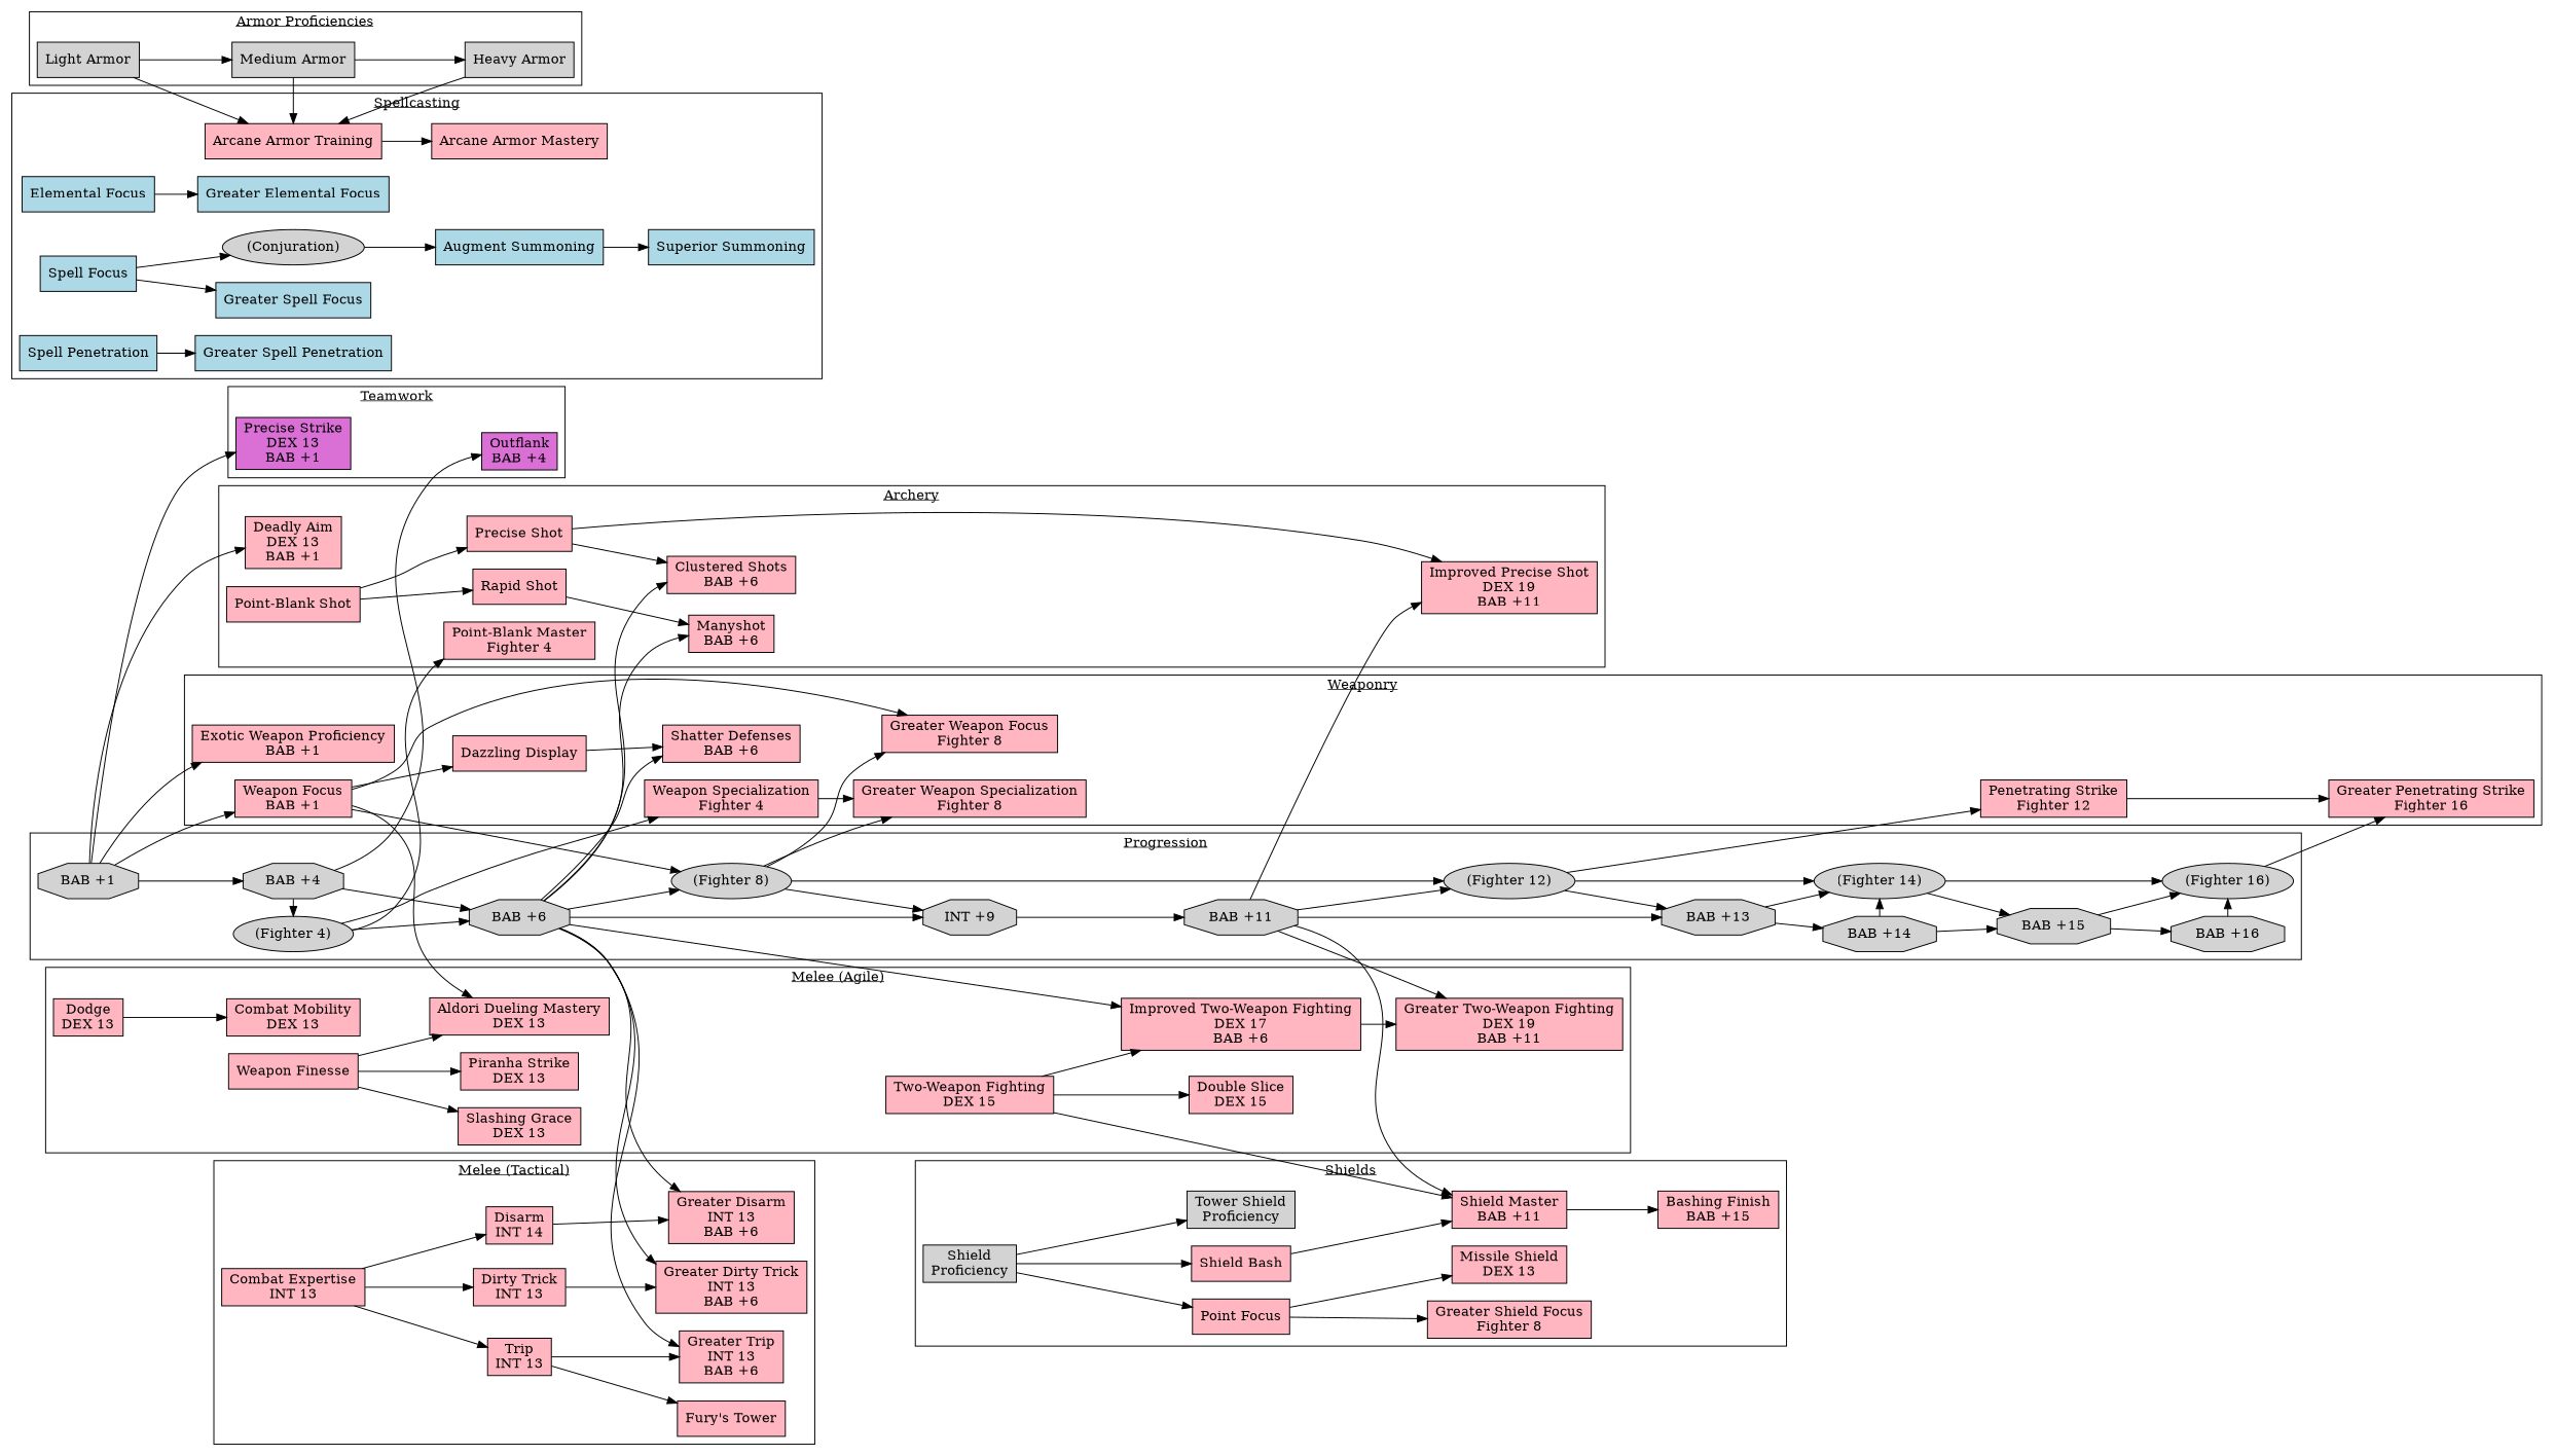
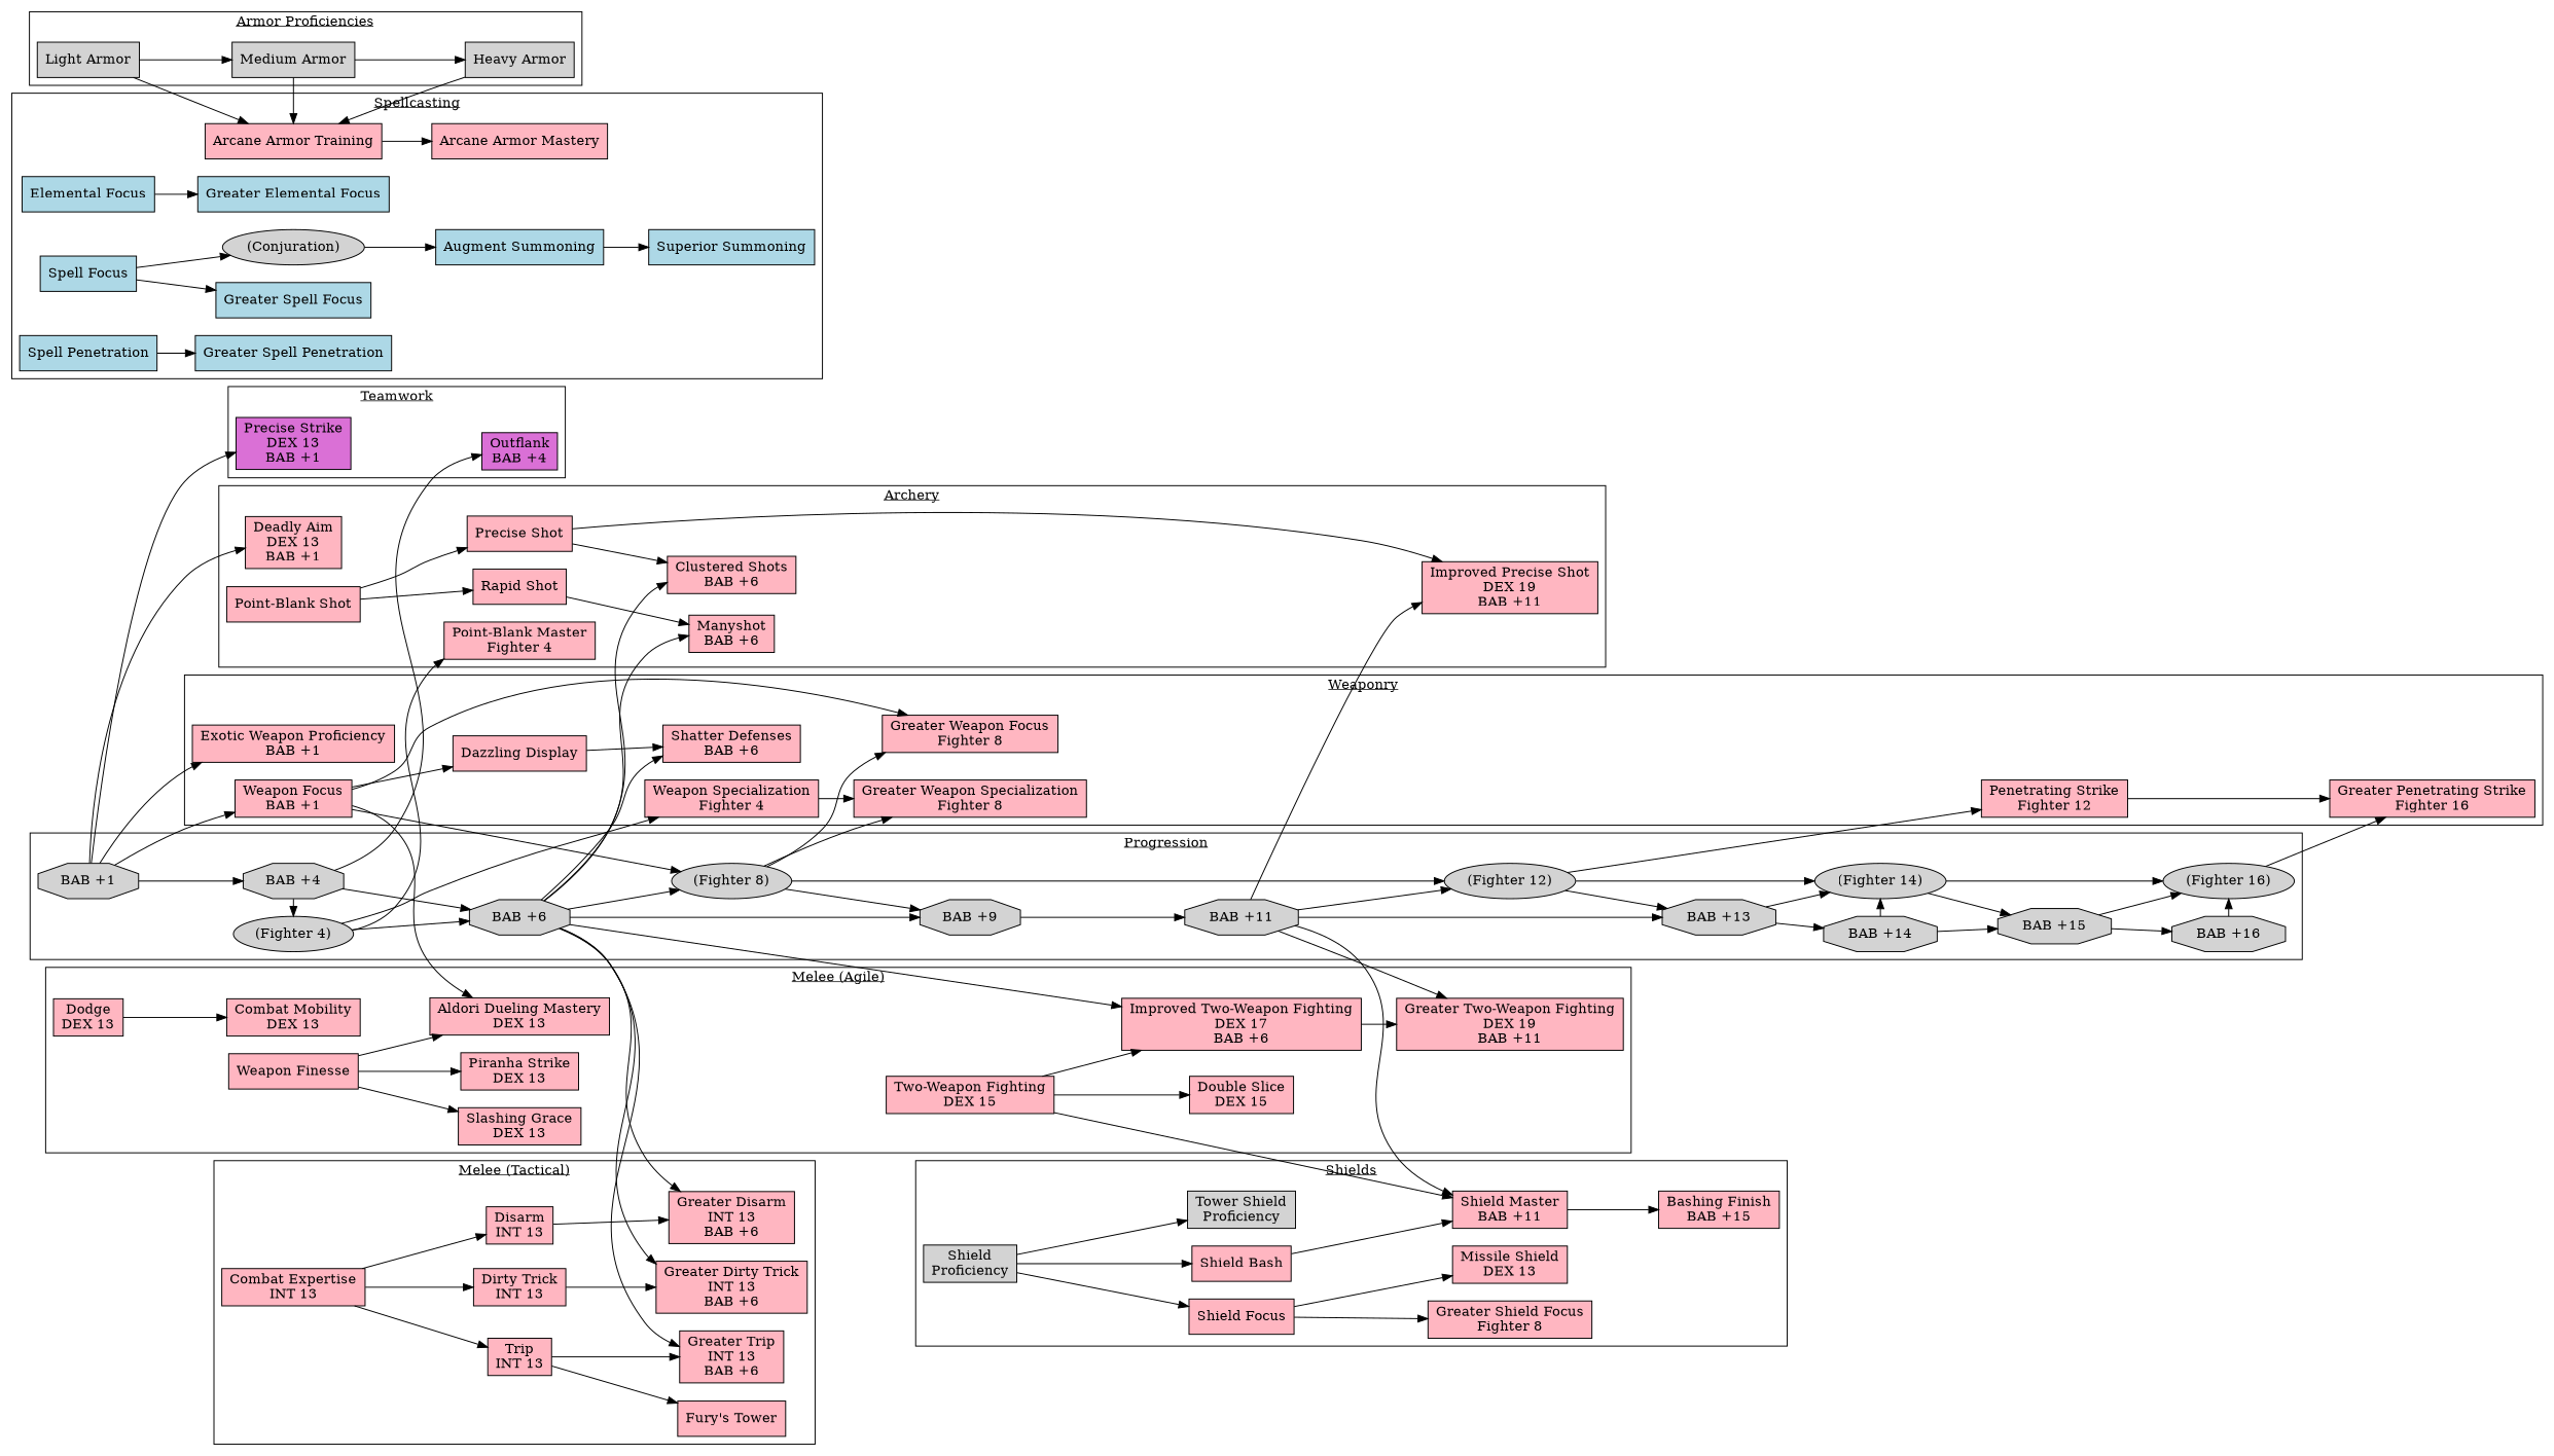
  digraph {
    newrank=true
    rankdir=LR
    node [color=black fillcolor=lightpink shape=rectangle style=filled]
    "Fighter 4" [fillcolor=lightgrey label=<(\N)> shape=oval]
    "Fighter 8" [fillcolor=lightgrey label=<(\N)> shape=oval]
    "BAB +6" [fillcolor=lightgrey shape=octagon]
    "Fighter 12" [fillcolor=lightgrey label=<(\N)> shape=oval]
-   "BAB +9" [fillcolor=lightgrey shape=octagon label="INT +9"]
+   "BAB +9" [fillcolor=lightgrey shape=octagon]
    "Fighter 14" [fillcolor=lightgrey label=<(\N)> shape=oval]
    "BAB +13" [fillcolor=lightgrey shape=octagon]
    "Fighter 16" [fillcolor=lightgrey label=<(\N)> shape=oval]
    "BAB +15" [fillcolor=lightgrey shape=octagon]
    "BAB +1" [fillcolor=lightgrey shape=octagon]
    "BAB +4" [fillcolor=lightgrey shape=octagon]
    "BAB +11" [fillcolor=lightgrey shape=octagon]
    "BAB +14" [fillcolor=lightgrey shape=octagon]
    "BAB +16" [fillcolor=lightgrey shape=octagon]
    "Light Armor" [fillcolor=lightgrey]
    "Medium Armor" [fillcolor=lightgrey]
    "Heavy Armor" [fillcolor=lightgrey]
    "Precise Strike" [fillcolor=orchid label=<\N<BR/>DEX 13<BR/>BAB +1>]
    Outflank [fillcolor=orchid label=<\N<BR/>BAB +4>]
    "Arcane Armor Training"
    "Elemental Focus" [fillcolor=lightblue]
    "Greater Elemental Focus" [fillcolor=lightblue]
    "Spell Focus" [fillcolor=lightblue]
    "Greater Spell Focus" [fillcolor=lightblue]
    "(Conjuration)" [fillcolor=lightgrey shape=oval]
    "Spell Penetration" [fillcolor=lightblue]
    "Greater Spell Penetration" [fillcolor=lightblue]
    "Augment Summoning" [fillcolor=lightblue]
    "Superior Summoning" [fillcolor=lightblue]
    "Arcane Armor Mastery"
    "Weapon Specialization" [label=<\N<BR/>Fighter 4>]
    "Greater Weapon Focus" [label=<\N<BR/>Fighter 8>]
    "Greater Weapon Specialization" [label=<\N<BR/>Fighter 8>]
    "Penetrating Strike" [label=<\N<BR/>Fighter 12>]
    "Greater Penetrating Strike" [label=<\N<BR/>Fighter 16>]
    "Exotic Weapon Proficiency" [label=<\N<BR/>BAB +1>]
    "Weapon Focus" [label=<\N<BR/>BAB +1>]
    "Shatter Defenses" [label=<\N<BR/>BAB +6>]
    "Dazzling Display"
    "Point-Blank Master" [label=<\N<BR/>Fighter 4>]
    "Deadly Aim" [label=<\N<BR/>DEX 13<BR/>BAB +1>]
    "Clustered Shots" [label=<\N<BR/>BAB +6>]
    Manyshot [label=<\N<BR/>BAB +6>]
    "Improved Precise Shot" [label=<\N<BR/>DEX 19<BR/>BAB +11>]
    "Point-Blank Shot"
    "Precise Shot"
    "Rapid Shot"
    "Greater Dirty Trick" [label=<\N<BR/>INT 13<BR/>BAB +6>]
    "Greater Disarm" [label=<\N<BR/>INT 13<BR/>BAB +6>]
    "Greater Trip" [label=<\N<BR/>INT 13<BR/>BAB +6>]
    "Combat Expertise" [label=<\N<BR/>INT 13>]
    "Dirty Trick" [label=<\N<BR/>INT 13>]
-   Disarm [label=<\N<BR/>INT 14>]
+   Disarm [label=<\N<BR/>INT 13>]
    Trip [label=<\N<BR/>INT 13>]
    n55 [label="Fury's Tower"]
    "Improved Two-Weapon Fighting" [label=<\N<BR/>DEX 17<BR/>BAB +6>]
    "Greater Two-Weapon Fighting" [label=<\N<BR/>DEX 19<BR/>BAB +11>]
    "Aldori Dueling Mastery" [label=<\N<BR/>DEX 13>]
    Dodge [label=<\N<BR/>DEX 13>]
    "Combat Mobility" [label=<\N<BR/>DEX 13>]
    "Weapon Finesse"
    "Slashing Grace" [label=<\N<BR/>DEX 13>]
    "Piranha Strike" [label=<\N<BR/>DEX 13>]
    "Two-Weapon Fighting" [label=<\N<BR/>DEX 15>]
    "Double Slice" [label=<\N<BR/>DEX 15>]
    "Shield Master" [label=<\N<BR/>BAB +11>]
    n67 [fillcolor=lightgrey label=<Shield<BR/>Proficiency>]
    n68 [fillcolor=lightgrey label=<Tower Shield<BR/>Proficiency>]
-   "Shield Focus" [label="Point Focus"]
+   "Shield Focus"
    "Shield Bash"
    "Greater Shield Focus" [label=<\N<BR/>Fighter 8>]
    "Missile Shield" [label=<\N<BR/>DEX 13>]
    "Bashing Finish" [label=<\N<BR/>BAB +15>]
    subgraph cluster_1 {
      label=<<U>Progression</U>>
      "Fighter 4"
      "Fighter 8"
      "BAB +6"
      "Fighter 12"
      "BAB +9"
      "Fighter 14"
      "BAB +13"
      "Fighter 16"
      "BAB +15"
      "BAB +1"
      "BAB +4"
      "BAB +11"
      "BAB +14"
      "BAB +16"
    }
    subgraph cluster_2 {
      label=<<U>Armor Proficiencies</U>>
      "Light Armor"
      "Medium Armor"
      "Heavy Armor"
    }
    subgraph cluster_3 {
      label=<<U>Teamwork</U>>
      "Precise Strike"
      Outflank
    }
    subgraph cluster_4 {
      label=<<U>Spellcasting</U>>
      "Arcane Armor Training"
      "Elemental Focus"
      "Greater Elemental Focus"
      "Spell Focus"
      "Greater Spell Focus"
      "(Conjuration)"
      "Spell Penetration"
      "Greater Spell Penetration"
      "Augment Summoning"
      "Superior Summoning"
      "Arcane Armor Mastery"
    }
    subgraph cluster_5 {
      label=<<U>Weaponry</U>>
      "Weapon Specialization"
      "Greater Weapon Focus"
      "Greater Weapon Specialization"
      "Penetrating Strike"
      "Greater Penetrating Strike"
      "Exotic Weapon Proficiency"
      "Weapon Focus"
      "Shatter Defenses"
      "Dazzling Display"
    }
    subgraph cluster_6 {
      label=<<U>Archery</U>>
      "Point-Blank Master"
      "Deadly Aim"
      "Clustered Shots"
      Manyshot
      "Improved Precise Shot"
      "Point-Blank Shot"
      "Precise Shot"
      "Rapid Shot"
    }
    subgraph cluster_7 {
      label=<<U>Melee (Tactical)</U>>
      "Greater Dirty Trick"
      "Greater Disarm"
      "Greater Trip"
      "Combat Expertise"
      "Dirty Trick"
      Disarm
      Trip
      n55
    }
    subgraph cluster_8 {
      label=<<U>Melee (Agile)</U>>
      "Improved Two-Weapon Fighting"
      "Greater Two-Weapon Fighting"
      "Aldori Dueling Mastery"
      Dodge
      "Combat Mobility"
      "Weapon Finesse"
      "Slashing Grace"
      "Piranha Strike"
      "Two-Weapon Fighting"
      "Double Slice"
    }
    subgraph cluster_9 {
      label=<<U>Shields</U>>
      "Shield Master"
      n67
      n68
      "Shield Focus"
      "Shield Bash"
      "Greater Shield Focus"
      "Missile Shield"
      "Bashing Finish"
    }
    "Fighter 4" -> "BAB +6"
    "Fighter 4" -> "Weapon Specialization"
    "Fighter 4" -> "Point-Blank Master"
    "Fighter 8" -> "Fighter 12"
    "Fighter 8" -> "BAB +9"
    "Fighter 8" -> "Greater Weapon Focus"
    "Fighter 8" -> "Greater Weapon Specialization"
    "BAB +6" -> "Fighter 8"
    "BAB +6" -> "BAB +9"
    "BAB +6" -> "Shatter Defenses"
    "BAB +6" -> "Clustered Shots"
    "BAB +6" -> Manyshot
    "BAB +6" -> "Greater Dirty Trick"
    "BAB +6" -> "Greater Disarm"
    "BAB +6" -> "Greater Trip"
    "BAB +6" -> "Improved Two-Weapon Fighting"
    "Fighter 12" -> "Fighter 14"
    "Fighter 12" -> "BAB +13"
    "Fighter 12" -> "Penetrating Strike"
    "BAB +9" -> "BAB +11"
    "Fighter 14" -> "Fighter 16"
    "Fighter 14" -> "BAB +15"
    "BAB +13" -> "Fighter 14"
    "BAB +13" -> "BAB +14"
    "Fighter 16" -> "Greater Penetrating Strike"
    "BAB +15" -> "Fighter 16"
    "BAB +15" -> "BAB +16"
    "BAB +1" -> "BAB +4"
    "BAB +1" -> "Precise Strike"
    "BAB +1" -> "Exotic Weapon Proficiency"
    "BAB +1" -> "Weapon Focus"
    "BAB +1" -> "Deadly Aim"
    "BAB +4" -> "Fighter 4" [constraint=false]
    "BAB +4" -> "BAB +6"
    "BAB +4" -> Outflank
    "BAB +11" -> "Fighter 12"
    "BAB +11" -> "BAB +13"
    "BAB +11" -> "Improved Precise Shot"
    "BAB +11" -> "Greater Two-Weapon Fighting"
    "BAB +11" -> "Shield Master"
    "BAB +14" -> "Fighter 14" [constraint=false]
    "BAB +14" -> "BAB +15"
    "BAB +16" -> "Fighter 16" [constraint=false]
    "Light Armor" -> "Medium Armor"
    "Light Armor" -> "Arcane Armor Training" [constraint=true]
    "Medium Armor" -> "Heavy Armor"
    "Medium Armor" -> "Arcane Armor Training" [constraint=false]
    "Heavy Armor" -> "Arcane Armor Training" [constraint=false]
    "Arcane Armor Training" -> "Arcane Armor Mastery"
    "Elemental Focus" -> "Greater Elemental Focus"
    "Spell Focus" -> "Greater Spell Focus"
    "Spell Focus" -> "(Conjuration)"
    "(Conjuration)" -> "Augment Summoning"
    "Spell Penetration" -> "Greater Spell Penetration"
    "Augment Summoning" -> "Superior Summoning"
    "Weapon Specialization" -> "Greater Weapon Specialization"
    "Penetrating Strike" -> "Greater Penetrating Strike"
    "Weapon Focus" -> "Fighter 8"
    "Weapon Focus" -> "Greater Weapon Focus"
    "Weapon Focus" -> "Dazzling Display"
    "Weapon Focus" -> "Aldori Dueling Mastery"
    "Dazzling Display" -> "Shatter Defenses"
    "Point-Blank Shot" -> "Precise Shot"
    "Point-Blank Shot" -> "Rapid Shot"
    "Precise Shot" -> "Clustered Shots"
    "Precise Shot" -> "Improved Precise Shot"
    "Rapid Shot" -> Manyshot
    "Combat Expertise" -> "Dirty Trick"
    "Combat Expertise" -> Disarm
    "Combat Expertise" -> Trip
    "Dirty Trick" -> "Greater Dirty Trick"
    Disarm -> "Greater Disarm"
    Trip -> "Greater Trip"
    Trip -> n55
    "Improved Two-Weapon Fighting" -> "Greater Two-Weapon Fighting"
    Dodge -> "Combat Mobility"
    "Weapon Finesse" -> "Aldori Dueling Mastery"
    "Weapon Finesse" -> "Slashing Grace"
    "Weapon Finesse" -> "Piranha Strike"
    "Two-Weapon Fighting" -> "Improved Two-Weapon Fighting"
    "Two-Weapon Fighting" -> "Double Slice"
    "Two-Weapon Fighting" -> "Shield Master"
    "Shield Master" -> "Bashing Finish"
    n67 -> n68
    n67 -> "Shield Focus"
    n67 -> "Shield Bash"
    "Shield Focus" -> "Greater Shield Focus"
    "Shield Focus" -> "Missile Shield"
    "Shield Bash" -> "Shield Master"
  }
